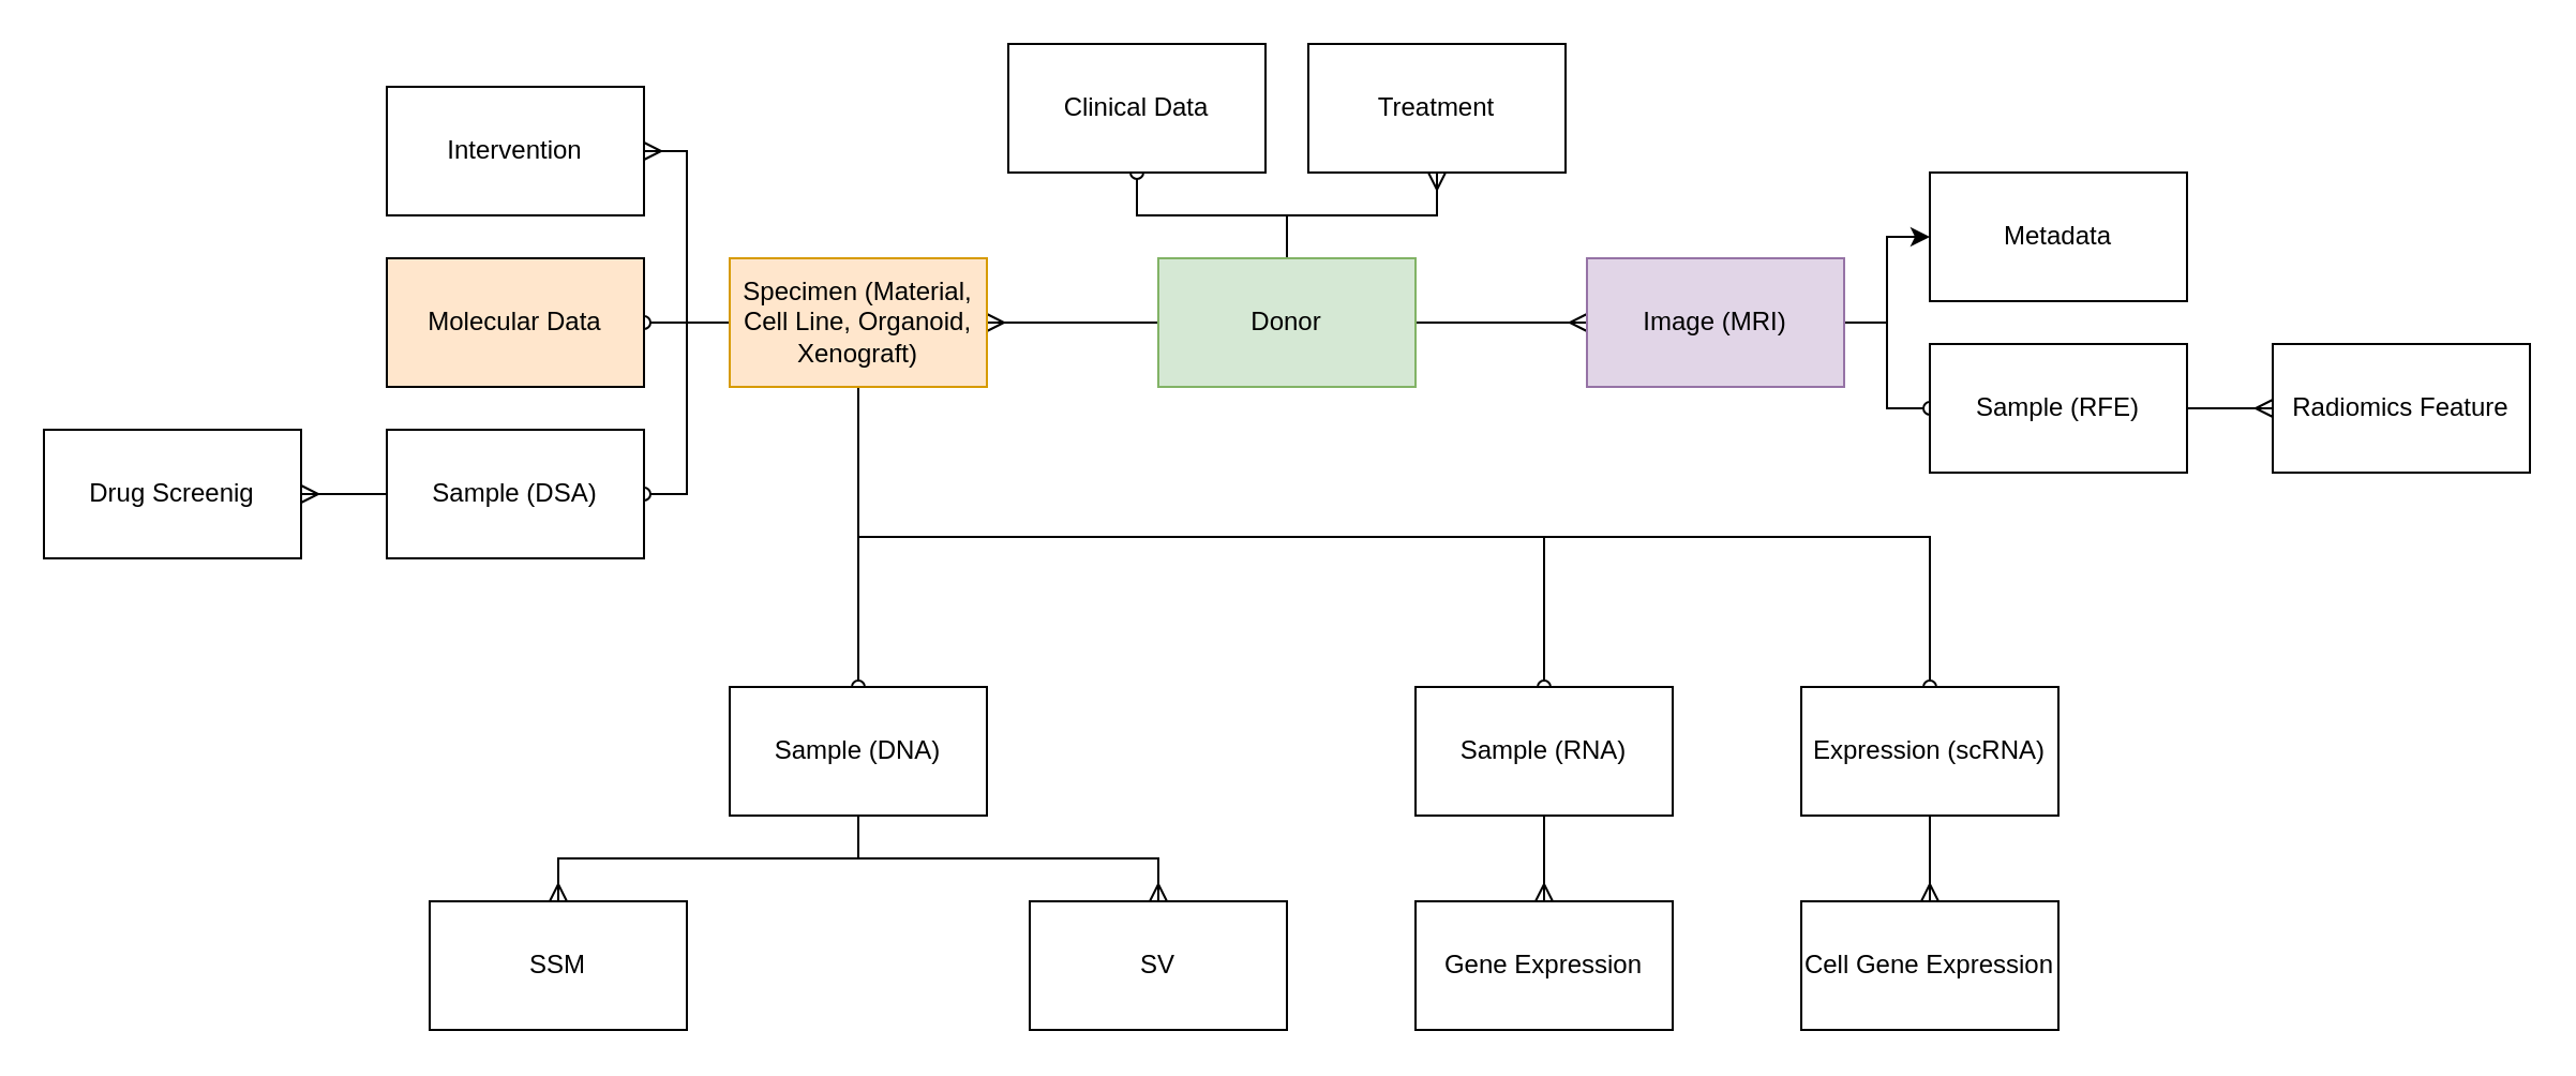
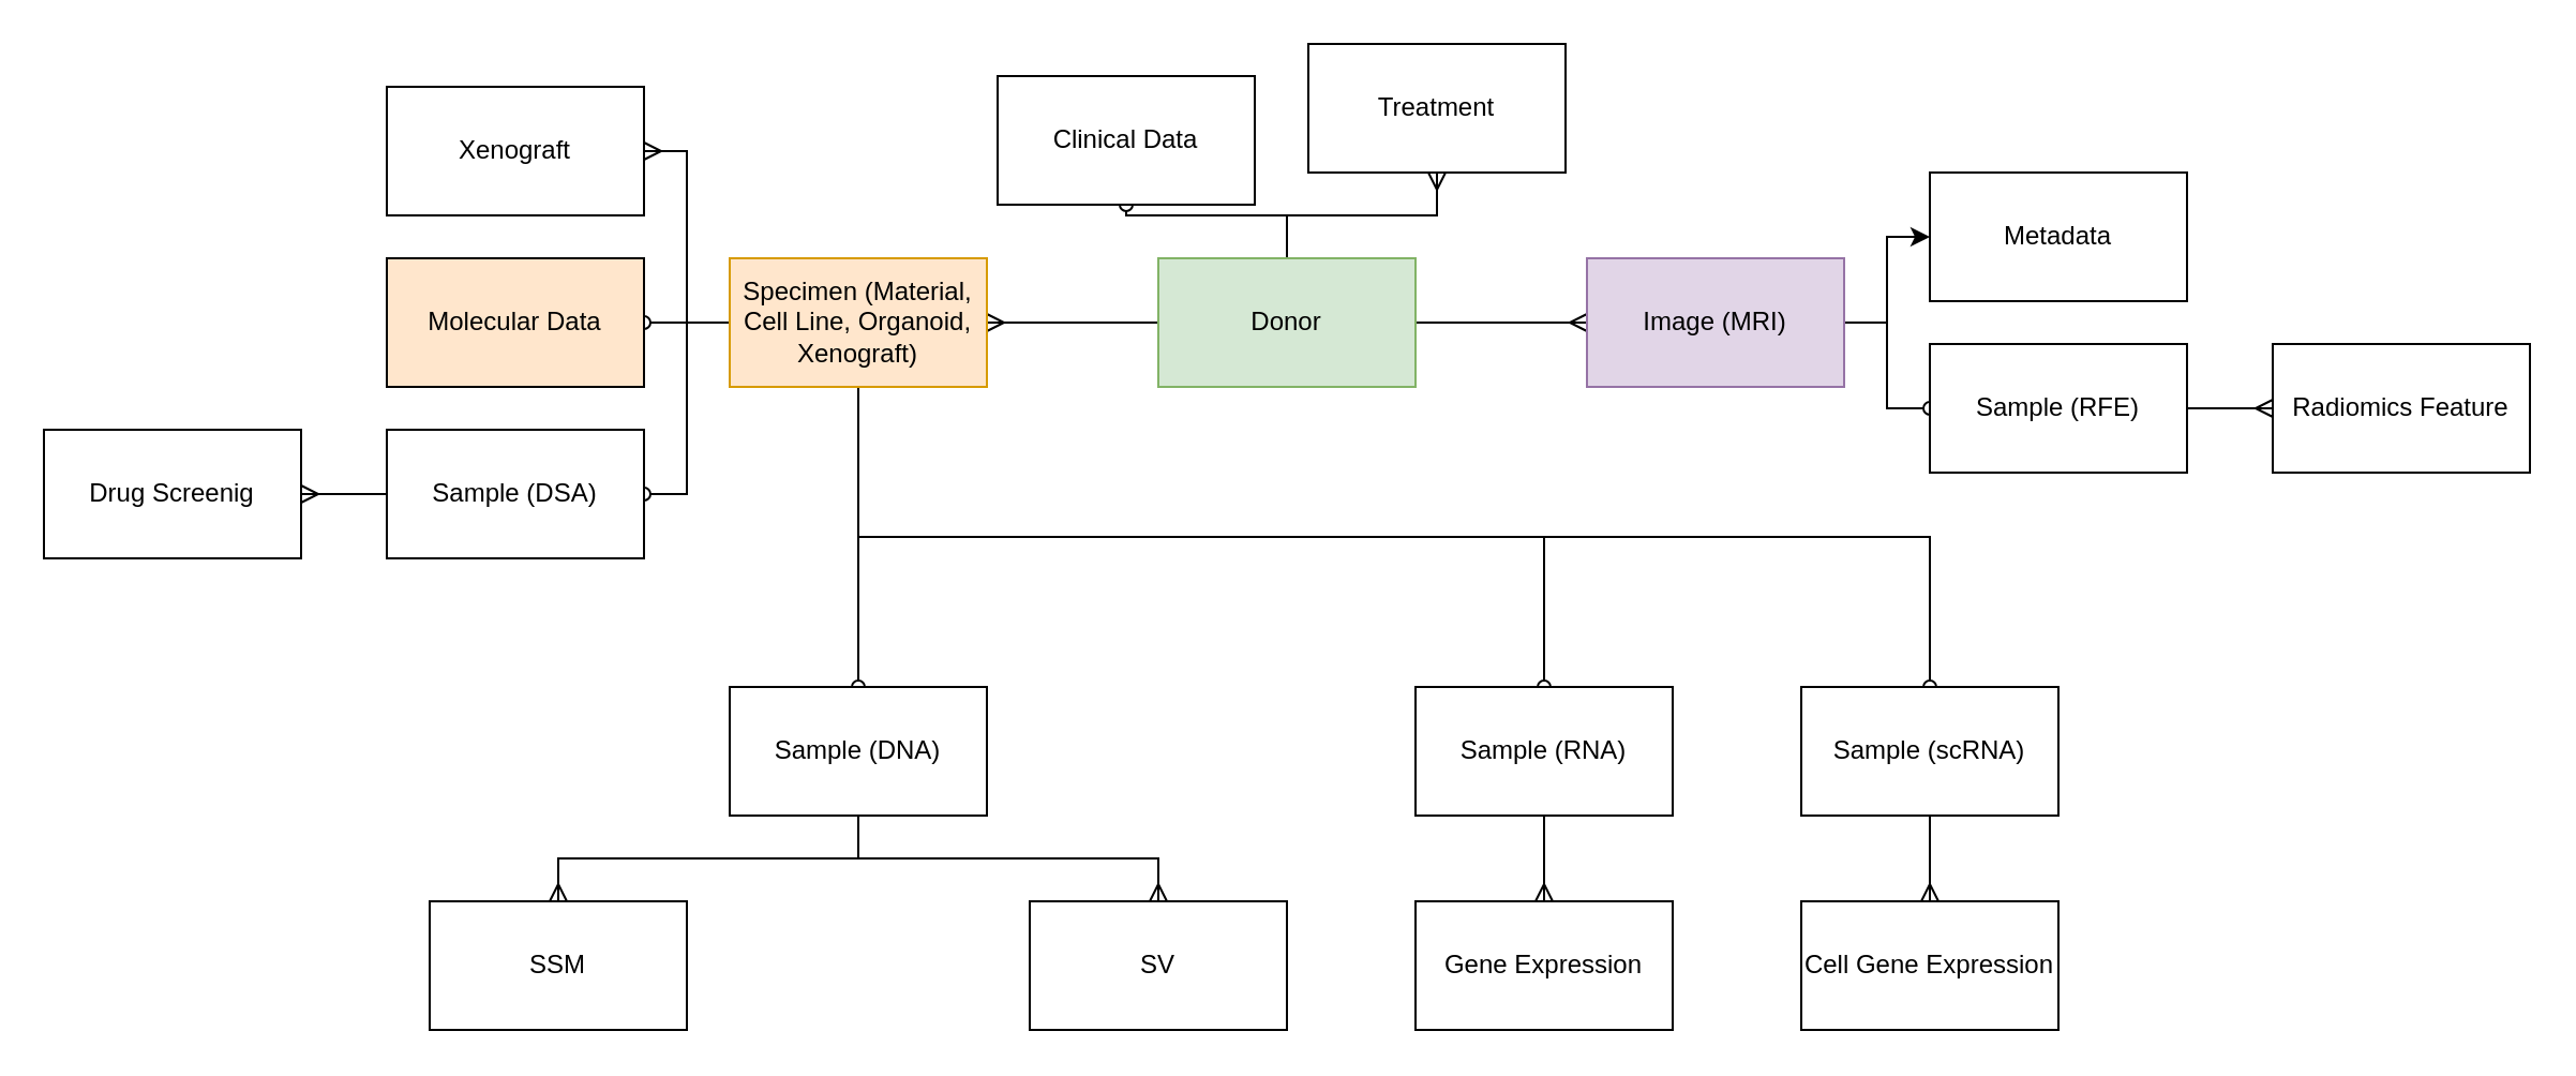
  <mxCell id="0" />
  <mxCell id="1" parent="0" />
  <mxCell id="2" style="edgeStyle=orthogonalEdgeStyle;rounded=0;orthogonalLoop=1;jettySize=auto;html=1;entryX=0;entryY=0.5;entryDx=0;entryDy=0;endArrow=ERmany;endFill=0;" edge="1" parent="1" source="6" target="9"><mxGeometry relative="1" as="geometry" /></mxCell>
  <mxCell id="3" style="edgeStyle=orthogonalEdgeStyle;rounded=0;orthogonalLoop=1;jettySize=auto;html=1;entryX=0.5;entryY=1;entryDx=0;entryDy=0;endArrow=ERmany;endFill=0;" edge="1" parent="1" source="6" target="23"><mxGeometry relative="1" as="geometry" /></mxCell>
  <mxCell id="4" style="edgeStyle=orthogonalEdgeStyle;rounded=0;orthogonalLoop=1;jettySize=auto;html=1;entryX=0.5;entryY=1;entryDx=0;entryDy=0;endArrow=oval;endFill=0;" edge="1" parent="1" source="6" target="22"><mxGeometry relative="1" as="geometry" /></mxCell>
  <mxCell id="5" style="edgeStyle=orthogonalEdgeStyle;rounded=0;orthogonalLoop=1;jettySize=auto;html=1;entryX=1;entryY=0.5;entryDx=0;entryDy=0;endArrow=ERmany;endFill=0;" edge="1" parent="1" source="6" target="19"><mxGeometry relative="1" as="geometry" /></mxCell>
  <mxCell id="6" value="Donor" style="rounded=0;whiteSpace=wrap;html=1;fillColor=#d5e8d4;strokeColor=#82b366;" vertex="1" parent="1"><mxGeometry x="540" y="120" width="120" height="60" as="geometry" /></mxCell>
  <mxCell id="7" style="edgeStyle=orthogonalEdgeStyle;rounded=0;orthogonalLoop=1;jettySize=auto;html=1;entryX=0;entryY=0.5;entryDx=0;entryDy=0;endArrow=oval;endFill=0;" edge="1" parent="1" source="9" target="12"><mxGeometry relative="1" as="geometry" /></mxCell>
  <mxCell id="8" style="edgeStyle=orthogonalEdgeStyle;rounded=0;orthogonalLoop=1;jettySize=auto;html=1;entryX=0;entryY=0.5;entryDx=0;entryDy=0;" edge="1" parent="1" source="9" target="10"><mxGeometry relative="1" as="geometry" /></mxCell>
  <mxCell id="9" value="Image (MRI)" style="rounded=0;whiteSpace=wrap;html=1;fillColor=#e1d5e7;strokeColor=#9673a6;" vertex="1" parent="1"><mxGeometry x="740" y="120" width="120" height="60" as="geometry" /></mxCell>
  <mxCell id="10" value="Metadata" style="rounded=0;whiteSpace=wrap;html=1;" vertex="1" parent="1"><mxGeometry x="900" y="80" width="120" height="60" as="geometry" /></mxCell>
  <mxCell id="11" style="edgeStyle=orthogonalEdgeStyle;rounded=0;orthogonalLoop=1;jettySize=auto;html=1;entryX=0;entryY=0.5;entryDx=0;entryDy=0;endArrow=ERmany;endFill=0;" edge="1" parent="1" source="12" target="38"><mxGeometry relative="1" as="geometry" /></mxCell>
  <mxCell id="12" value="Sample (RFE)" style="rounded=0;whiteSpace=wrap;html=1;" vertex="1" parent="1"><mxGeometry x="900" y="160" width="120" height="60" as="geometry" /></mxCell>
  <mxCell id="13" style="edgeStyle=orthogonalEdgeStyle;rounded=0;orthogonalLoop=1;jettySize=auto;html=1;entryX=1;entryY=0.5;entryDx=0;entryDy=0;endArrow=oval;endFill=0;" edge="1" parent="1" source="19" target="20"><mxGeometry relative="1" as="geometry" /></mxCell>
  <mxCell id="14" style="edgeStyle=orthogonalEdgeStyle;rounded=0;orthogonalLoop=1;jettySize=auto;html=1;entryX=1;entryY=0.5;entryDx=0;entryDy=0;endArrow=ERmany;endFill=0;" edge="1" parent="1" source="19" target="21"><mxGeometry relative="1" as="geometry" /></mxCell>
  <mxCell id="15" style="edgeStyle=orthogonalEdgeStyle;rounded=0;orthogonalLoop=1;jettySize=auto;html=1;entryX=1;entryY=0.5;entryDx=0;entryDy=0;endArrow=oval;endFill=0;" edge="1" parent="1" source="19" target="25"><mxGeometry relative="1" as="geometry" /></mxCell>
  <mxCell id="16" style="edgeStyle=orthogonalEdgeStyle;rounded=0;orthogonalLoop=1;jettySize=auto;html=1;entryX=0.5;entryY=0;entryDx=0;entryDy=0;endArrow=oval;endFill=0;" edge="1" parent="1" source="19" target="28"><mxGeometry relative="1" as="geometry" /></mxCell>
  <mxCell id="17" style="edgeStyle=orthogonalEdgeStyle;rounded=0;orthogonalLoop=1;jettySize=auto;html=1;entryX=0.5;entryY=0;entryDx=0;entryDy=0;endArrow=oval;endFill=0;" edge="1" parent="1" source="19" target="30"><mxGeometry relative="1" as="geometry"><Array as="points"><mxPoint x="400" y="250" /><mxPoint x="720" y="250" /></Array></mxGeometry></mxCell>
  <mxCell id="18" style="edgeStyle=orthogonalEdgeStyle;rounded=0;orthogonalLoop=1;jettySize=auto;html=1;entryX=0.5;entryY=0;entryDx=0;entryDy=0;endArrow=oval;endFill=0;" edge="1" parent="1" source="19" target="35"><mxGeometry relative="1" as="geometry"><Array as="points"><mxPoint x="400" y="250" /><mxPoint x="900" y="250" /></Array></mxGeometry></mxCell>
  <mxCell id="19" value="Specimen (Material, Cell Line, Organoid, Xenograft)" style="rounded=0;whiteSpace=wrap;html=1;fillColor=#ffe6cc;strokeColor=#d79b00;" vertex="1" parent="1"><mxGeometry x="340" y="120" width="120" height="60" as="geometry" /></mxCell>
  <mxCell id="20" value="Molecular Data" style="rounded=0;whiteSpace=wrap;html=1;fillColor=#ffe6cc;" vertex="1" parent="1"><mxGeometry x="180" y="120" width="120" height="60" as="geometry" /></mxCell>
- <mxCell id="21" value="Intervention" style="rounded=0;whiteSpace=wrap;html=1;" vertex="1" parent="1"><mxGeometry x="180" y="40" width="120" height="60" as="geometry" /></mxCell>
- <mxCell id="22" value="Clinical Data" style="rounded=0;whiteSpace=wrap;html=1;" vertex="1" parent="1"><mxGeometry x="470" y="20" width="120" height="60" as="geometry" /></mxCell>
+ <mxCell id="21" value="Xenograft" style="rounded=0;whiteSpace=wrap;html=1;" vertex="1" parent="1"><mxGeometry x="180" y="40" width="120" height="60" as="geometry" /></mxCell>
+ <mxCell id="22" value="Clinical Data" style="rounded=0;whiteSpace=wrap;html=1;" vertex="1" parent="1"><mxGeometry x="465" y="35" width="120" height="60" as="geometry" /></mxCell>
  <mxCell id="23" value="Treatment" style="rounded=0;whiteSpace=wrap;html=1;" vertex="1" parent="1"><mxGeometry x="610" y="20" width="120" height="60" as="geometry" /></mxCell>
  <mxCell id="24" style="edgeStyle=orthogonalEdgeStyle;rounded=0;orthogonalLoop=1;jettySize=auto;html=1;entryX=1;entryY=0.5;entryDx=0;entryDy=0;endArrow=ERmany;endFill=0;" edge="1" parent="1" source="25" target="37"><mxGeometry relative="1" as="geometry" /></mxCell>
  <mxCell id="25" value="Sample (DSA)" style="rounded=0;whiteSpace=wrap;html=1;" vertex="1" parent="1"><mxGeometry x="180" y="200" width="120" height="60" as="geometry" /></mxCell>
  <mxCell id="26" style="edgeStyle=orthogonalEdgeStyle;rounded=0;orthogonalLoop=1;jettySize=auto;html=1;entryX=0.5;entryY=0;entryDx=0;entryDy=0;endArrow=ERmany;endFill=0;" edge="1" parent="1" source="28" target="31"><mxGeometry relative="1" as="geometry"><Array as="points"><mxPoint x="400" y="400" /><mxPoint x="260" y="400" /></Array></mxGeometry></mxCell>
  <mxCell id="27" style="edgeStyle=orthogonalEdgeStyle;rounded=0;orthogonalLoop=1;jettySize=auto;html=1;entryX=0.5;entryY=0;entryDx=0;entryDy=0;endArrow=ERmany;endFill=0;" edge="1" parent="1" source="28" target="32"><mxGeometry relative="1" as="geometry"><Array as="points"><mxPoint x="400" y="400" /><mxPoint x="540" y="400" /></Array></mxGeometry></mxCell>
  <mxCell id="28" value="Sample (DNA)" style="rounded=0;whiteSpace=wrap;html=1;" vertex="1" parent="1"><mxGeometry x="340" y="320" width="120" height="60" as="geometry" /></mxCell>
  <mxCell id="29" style="edgeStyle=orthogonalEdgeStyle;rounded=0;orthogonalLoop=1;jettySize=auto;html=1;endArrow=ERmany;endFill=0;" edge="1" parent="1" source="30" target="33"><mxGeometry relative="1" as="geometry" /></mxCell>
  <mxCell id="30" value="Sample (RNA)" style="rounded=0;whiteSpace=wrap;html=1;" vertex="1" parent="1"><mxGeometry x="660" y="320" width="120" height="60" as="geometry" /></mxCell>
  <mxCell id="31" value="SSM" style="rounded=0;whiteSpace=wrap;html=1;" vertex="1" parent="1"><mxGeometry x="200" y="420" width="120" height="60" as="geometry" /></mxCell>
  <mxCell id="32" value="SV" style="rounded=0;whiteSpace=wrap;html=1;" vertex="1" parent="1"><mxGeometry x="480" y="420" width="120" height="60" as="geometry" /></mxCell>
  <mxCell id="33" value="Gene Expression" style="rounded=0;whiteSpace=wrap;html=1;" vertex="1" parent="1"><mxGeometry x="660" y="420" width="120" height="60" as="geometry" /></mxCell>
  <mxCell id="34" style="edgeStyle=orthogonalEdgeStyle;rounded=0;orthogonalLoop=1;jettySize=auto;html=1;endArrow=ERmany;endFill=0;" edge="1" parent="1" source="35" target="36"><mxGeometry relative="1" as="geometry" /></mxCell>
- <mxCell id="35" value="Expression (scRNA)" style="rounded=0;whiteSpace=wrap;html=1;" vertex="1" parent="1"><mxGeometry x="840" y="320" width="120" height="60" as="geometry" /></mxCell>
+ <mxCell id="35" value="Sample (scRNA)" style="rounded=0;whiteSpace=wrap;html=1;" vertex="1" parent="1"><mxGeometry x="840" y="320" width="120" height="60" as="geometry" /></mxCell>
  <mxCell id="36" value="Cell Gene Expression" style="rounded=0;whiteSpace=wrap;html=1;" vertex="1" parent="1"><mxGeometry x="840" y="420" width="120" height="60" as="geometry" /></mxCell>
  <mxCell id="37" value="Drug Screenig" style="rounded=0;whiteSpace=wrap;html=1;" vertex="1" parent="1"><mxGeometry x="20" y="200" width="120" height="60" as="geometry" /></mxCell>
  <mxCell id="38" value="Radiomics Feature" style="rounded=0;whiteSpace=wrap;html=1;" vertex="1" parent="1"><mxGeometry x="1060" y="160" width="120" height="60" as="geometry" /></mxCell>
